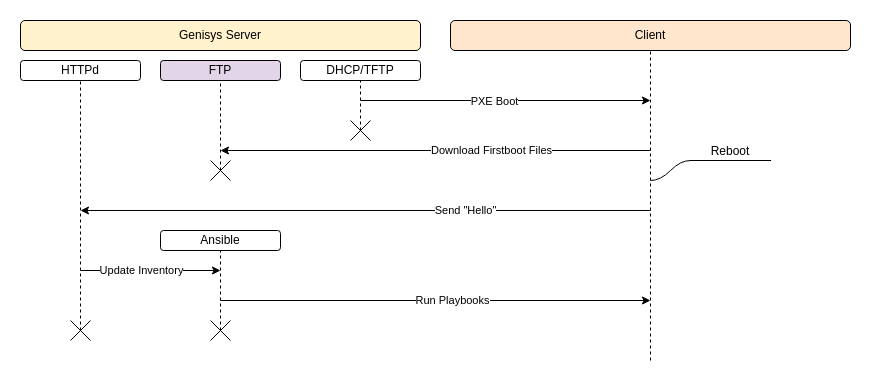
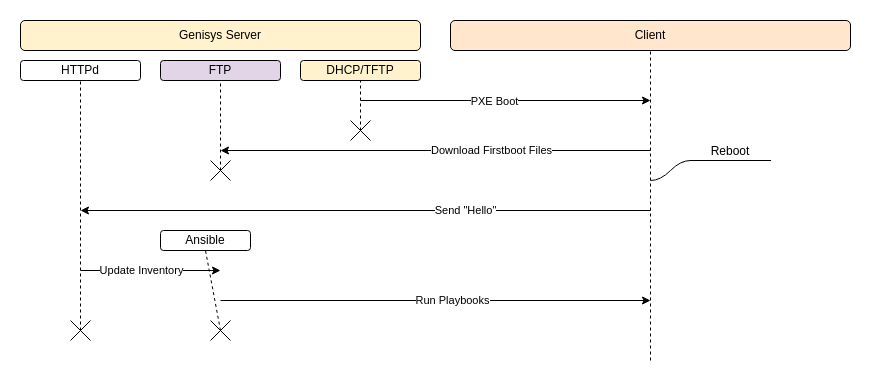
  <mxCell id="0" />
  <mxCell id="1" parent="0" />
  <mxCell id="2" value="Genisys Server" style="rounded=1;whiteSpace=wrap;html=1;fillColor=#fff2cc;" vertex="1" parent="1"><mxGeometry x="20" y="20" width="400" height="30" as="geometry" /></mxCell>
  <mxCell id="3" value="Client" style="rounded=1;whiteSpace=wrap;html=1;fillColor=#ffe6cc;" vertex="1" parent="1"><mxGeometry x="450" y="20" width="400" height="30" as="geometry" /></mxCell>
- <mxCell id="4" value="DHCP/TFTP" style="rounded=1;whiteSpace=wrap;html=1;" vertex="1" parent="1"><mxGeometry x="300" y="60" width="120" height="20" as="geometry" /></mxCell>
+ <mxCell id="4" value="DHCP/TFTP" style="rounded=1;whiteSpace=wrap;html=1;fillColor=#fff2cc;" vertex="1" parent="1"><mxGeometry x="300" y="60" width="120" height="20" as="geometry" /></mxCell>
  <mxCell id="5" value="" style="endArrow=none;dashed=1;html=1;rounded=0;entryX=0.5;entryY=1;entryDx=0;entryDy=0;" edge="1" parent="1"><mxGeometry width="50" height="50" relative="1" as="geometry"><mxPoint x="650" y="360" as="sourcePoint" /><mxPoint x="650" y="50" as="targetPoint" /></mxGeometry></mxCell>
  <mxCell id="6" value="" style="endArrow=none;dashed=1;html=1;rounded=0;entryX=0.5;entryY=1;entryDx=0;entryDy=0;" edge="1" parent="1" target="4"><mxGeometry width="50" height="50" relative="1" as="geometry"><mxPoint x="360" y="130" as="sourcePoint" /><mxPoint x="460" y="280" as="targetPoint" /></mxGeometry></mxCell>
  <mxCell id="7" value="" style="shape=mxgraph.sysml.x;" vertex="1" parent="1"><mxGeometry x="350" y="120" width="20" height="20" as="geometry" /></mxCell>
  <mxCell id="8" value="" style="endArrow=classic;html=1;rounded=0;" edge="1" parent="1"><mxGeometry width="50" height="50" relative="1" as="geometry"><mxPoint x="360" y="100" as="sourcePoint" /><mxPoint x="650" y="100" as="targetPoint" /></mxGeometry></mxCell>
  <mxCell id="9" value="PXE Boot" style="edgeLabel;html=1;align=center;verticalAlign=middle;resizable=0;points=[];" vertex="1" connectable="0" parent="8"><mxGeometry x="-0.081" relative="1" as="geometry"><mxPoint as="offset" /></mxGeometry></mxCell>
  <mxCell id="10" value="FTP" style="rounded=1;whiteSpace=wrap;html=1;fillColor=#e1d5e7;" vertex="1" parent="1"><mxGeometry x="160" y="60" width="120" height="20" as="geometry" /></mxCell>
  <mxCell id="11" value="" style="endArrow=none;dashed=1;html=1;rounded=0;entryX=0.5;entryY=1;entryDx=0;entryDy=0;" edge="1" parent="1" target="10"><mxGeometry width="50" height="50" relative="1" as="geometry"><mxPoint x="220" y="170" as="sourcePoint" /><mxPoint x="460" y="270" as="targetPoint" /></mxGeometry></mxCell>
  <mxCell id="12" value="" style="endArrow=classic;html=1;rounded=0;" edge="1" parent="1"><mxGeometry width="50" height="50" relative="1" as="geometry"><mxPoint x="650" y="150" as="sourcePoint" /><mxPoint x="220" y="150" as="targetPoint" /></mxGeometry></mxCell>
  <mxCell id="13" value="Download Firstboot Files" style="edgeLabel;html=1;align=center;verticalAlign=middle;resizable=0;points=[];" vertex="1" connectable="0" parent="12"><mxGeometry x="-0.624" y="-1" relative="1" as="geometry"><mxPoint x="-79" as="offset" /></mxGeometry></mxCell>
  <mxCell id="14" value="" style="shape=mxgraph.sysml.x;" vertex="1" parent="1"><mxGeometry x="210" y="160" width="20" height="20" as="geometry" /></mxCell>
  <mxCell id="15" value="HTTPd" style="rounded=1;whiteSpace=wrap;html=1;" vertex="1" parent="1"><mxGeometry x="20" y="60" width="120" height="20" as="geometry" /></mxCell>
  <mxCell id="16" value="" style="endArrow=none;dashed=1;html=1;rounded=0;entryX=0.5;entryY=1;entryDx=0;entryDy=0;" edge="1" parent="1" target="15"><mxGeometry width="50" height="50" relative="1" as="geometry"><mxPoint x="80" y="330" as="sourcePoint" /><mxPoint x="320" y="270" as="targetPoint" /></mxGeometry></mxCell>
  <mxCell id="17" value="" style="endArrow=classic;html=1;rounded=0;" edge="1" parent="1"><mxGeometry width="50" height="50" relative="1" as="geometry"><mxPoint x="650" y="210" as="sourcePoint" /><mxPoint x="80" y="210" as="targetPoint" /></mxGeometry></mxCell>
  <mxCell id="18" value="Send &quot;Hello&quot;" style="edgeLabel;html=1;align=center;verticalAlign=middle;resizable=0;points=[];" vertex="1" connectable="0" parent="17"><mxGeometry x="-0.624" y="-1" relative="1" as="geometry"><mxPoint x="-79" as="offset" /></mxGeometry></mxCell>
  <mxCell id="19" value="Reboot" style="whiteSpace=wrap;html=1;shape=partialRectangle;top=0;left=0;bottom=1;right=0;points=[[0,1],[1,1]];fillColor=none;align=center;verticalAlign=bottom;routingCenterY=0.5;snapToPoint=1;recursiveResize=0;autosize=1;treeFolding=1;treeMoving=1;newEdgeStyle={&quot;edgeStyle&quot;:&quot;entityRelationEdgeStyle&quot;,&quot;startArrow&quot;:&quot;none&quot;,&quot;endArrow&quot;:&quot;none&quot;,&quot;segment&quot;:10,&quot;curved&quot;:1,&quot;sourcePerimeterSpacing&quot;:0,&quot;targetPerimeterSpacing&quot;:0};" vertex="1" parent="1"><mxGeometry x="690" y="130" width="80" height="30" as="geometry" /></mxCell>
  <mxCell id="20" value="" style="edgeStyle=entityRelationEdgeStyle;startArrow=none;endArrow=none;segment=10;curved=1;sourcePerimeterSpacing=0;targetPerimeterSpacing=0;rounded=0;" edge="1" target="19" parent="1"><mxGeometry relative="1" as="geometry"><mxPoint x="650" y="180" as="sourcePoint" /></mxGeometry></mxCell>
- <mxCell id="21" value="Ansible" style="rounded=1;whiteSpace=wrap;html=1;" vertex="1" parent="1"><mxGeometry x="160" y="230" width="120" height="20" as="geometry" /></mxCell>
+ <mxCell id="21" value="Ansible" style="rounded=1;whiteSpace=wrap;html=1;" vertex="1" parent="1"><mxGeometry x="160" y="230" width="90" height="20" as="geometry" /></mxCell>
  <mxCell id="22" value="" style="endArrow=none;dashed=1;html=1;rounded=0;entryX=0.5;entryY=1;entryDx=0;entryDy=0;" edge="1" parent="1" target="21"><mxGeometry width="50" height="50" relative="1" as="geometry"><mxPoint x="220" y="330" as="sourcePoint" /><mxPoint x="90" y="90" as="targetPoint" /></mxGeometry></mxCell>
  <mxCell id="23" value="" style="endArrow=classic;html=1;rounded=0;" edge="1" parent="1"><mxGeometry width="50" height="50" relative="1" as="geometry"><mxPoint x="80" y="270" as="sourcePoint" /><mxPoint x="220" y="270" as="targetPoint" /></mxGeometry></mxCell>
  <mxCell id="24" value="Update Inventory" style="edgeLabel;html=1;align=center;verticalAlign=middle;resizable=0;points=[];" vertex="1" connectable="0" parent="23"><mxGeometry x="0.177" y="1" relative="1" as="geometry"><mxPoint x="-22" as="offset" /></mxGeometry></mxCell>
  <mxCell id="25" value="" style="shape=mxgraph.sysml.x;" vertex="1" parent="1"><mxGeometry x="70" y="320" width="20" height="20" as="geometry" /></mxCell>
  <mxCell id="26" value="" style="shape=mxgraph.sysml.x;" vertex="1" parent="1"><mxGeometry x="210" y="320" width="20" height="20" as="geometry" /></mxCell>
  <mxCell id="27" value="" style="endArrow=classic;html=1;rounded=0;" edge="1" parent="1"><mxGeometry width="50" height="50" relative="1" as="geometry"><mxPoint x="220" y="300" as="sourcePoint" /><mxPoint x="650" y="300" as="targetPoint" /></mxGeometry></mxCell>
  <mxCell id="28" value="Run Playbooks" style="edgeLabel;html=1;align=center;verticalAlign=middle;resizable=0;points=[];" vertex="1" connectable="0" parent="27"><mxGeometry x="0.177" y="1" relative="1" as="geometry"><mxPoint x="-22" as="offset" /></mxGeometry></mxCell>
